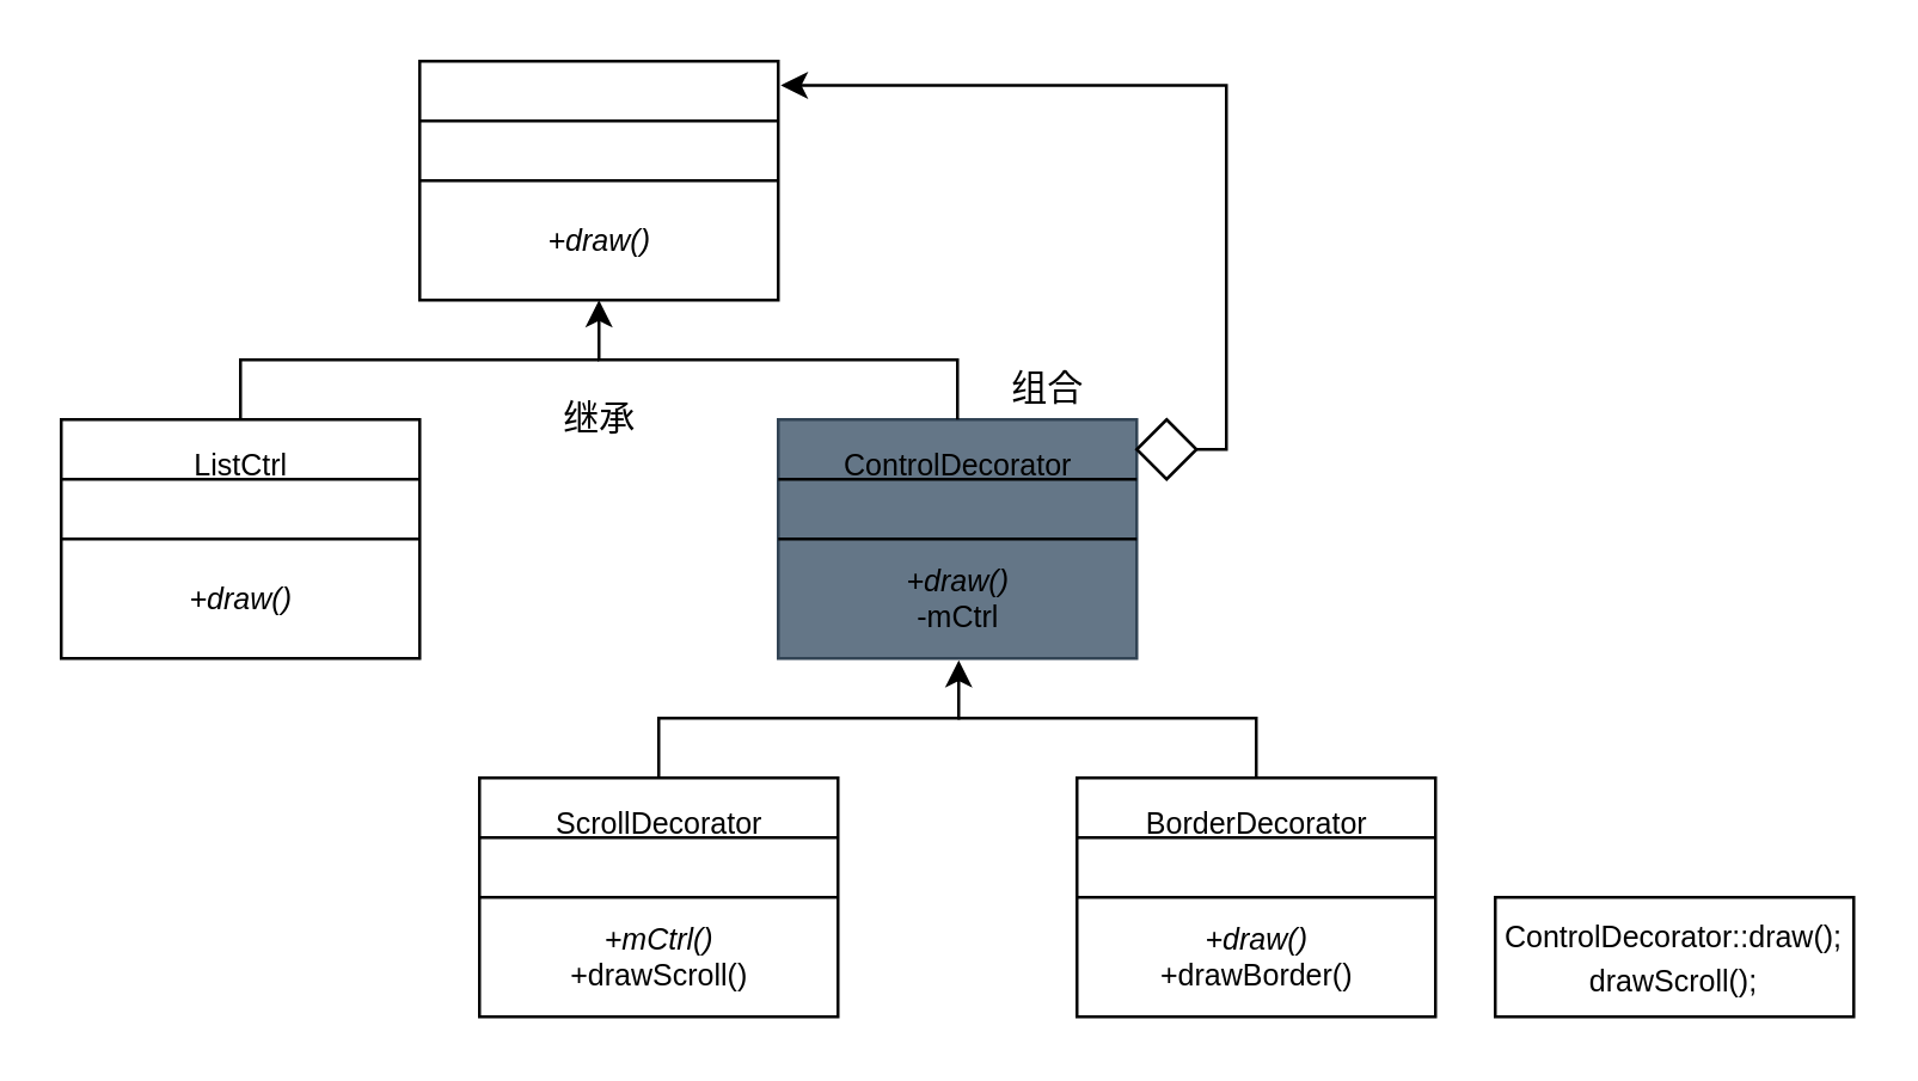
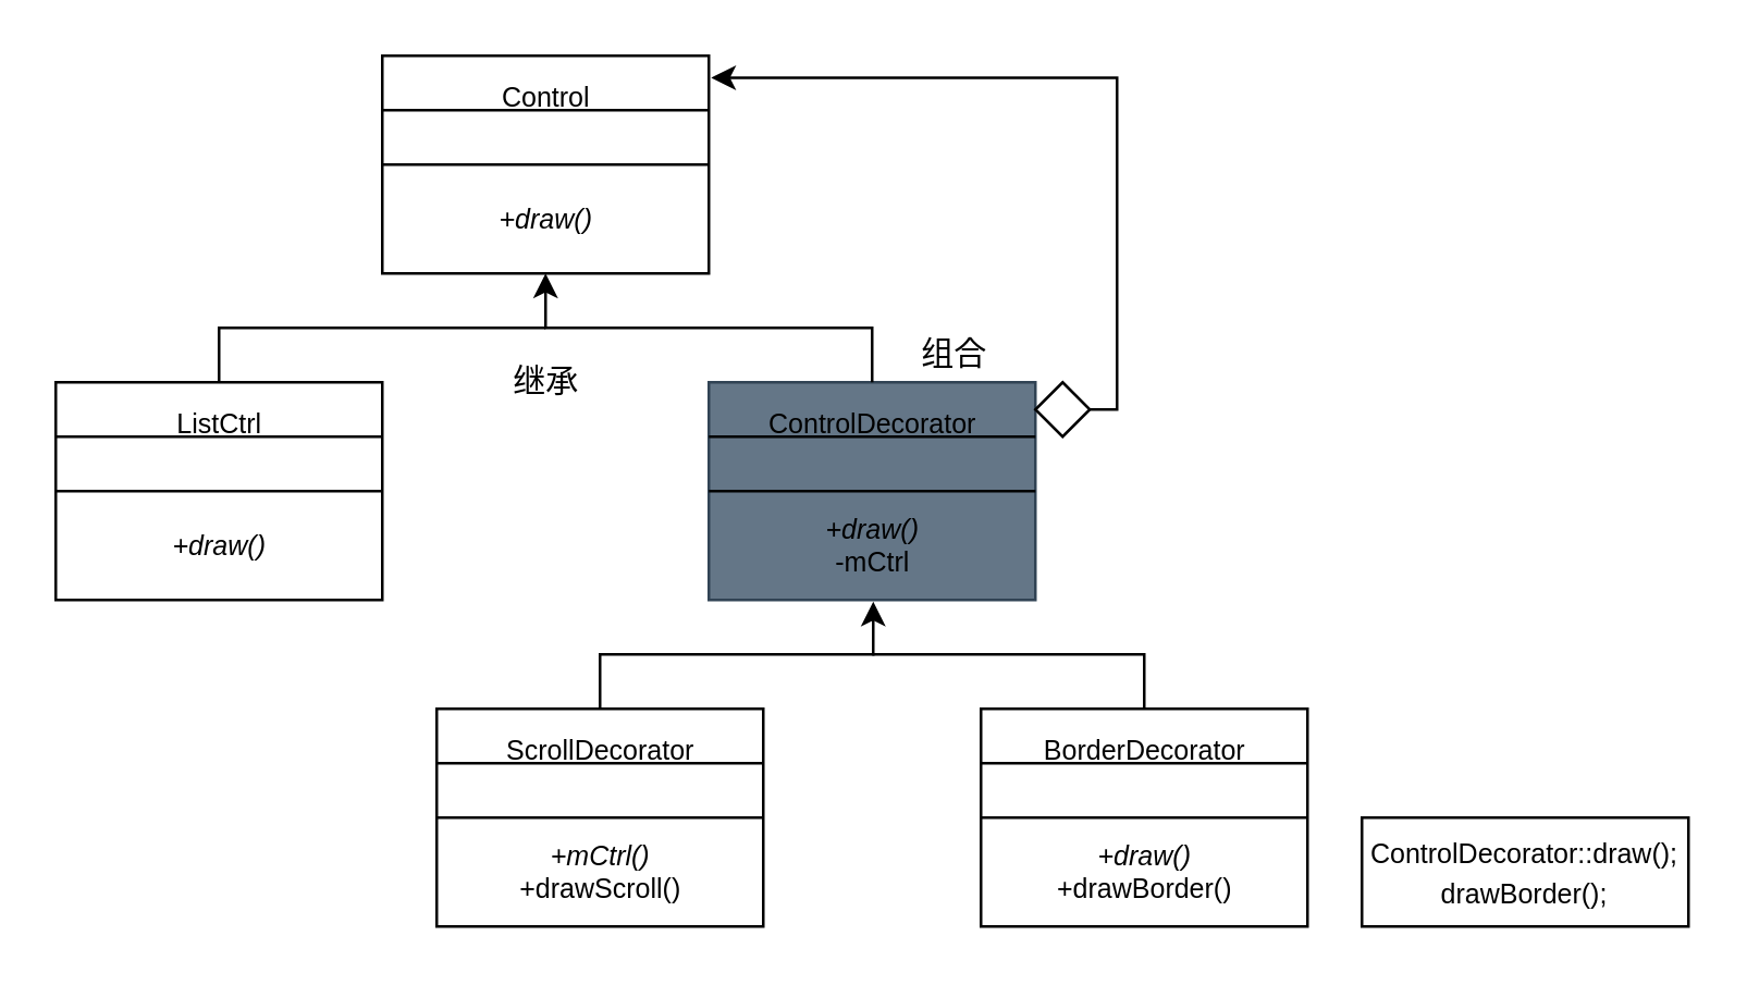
  <mxCell id="0" />
  <mxCell id="1" parent="0" />
  <mxCell id="2" value="" style="group" vertex="1" connectable="0" parent="1"><mxGeometry x="260" y="140" width="120" height="80" as="geometry" /></mxCell>
  <mxCell id="3" value="" style="whiteSpace=wrap;html=1;fontSize=10;fillColor=#647687;fontColor=#ffffff;strokeColor=#314354;" vertex="1" parent="2"><mxGeometry width="120" height="80" as="geometry" /></mxCell>
  <mxCell id="4" style="edgeStyle=none;html=1;exitX=0;exitY=0.25;exitDx=0;exitDy=0;entryX=1;entryY=0.25;entryDx=0;entryDy=0;fontSize=10;endArrow=none;endFill=0;" edge="1" parent="2" source="3" target="3"><mxGeometry relative="1" as="geometry" /></mxCell>
  <mxCell id="5" value="ControlDecorator" style="text;html=1;align=center;verticalAlign=middle;resizable=0;points=[];autosize=1;strokeColor=none;fillColor=none;fontSize=10;" vertex="1" parent="2"><mxGeometry x="10" width="100" height="30" as="geometry" /></mxCell>
  <mxCell id="6" value="&lt;i&gt;+draw()&lt;/i&gt;&lt;br&gt;-mCtrl" style="text;html=1;align=center;verticalAlign=middle;resizable=0;points=[];autosize=1;strokeColor=none;fillColor=none;fontSize=10;" vertex="1" parent="2"><mxGeometry x="30" y="40" width="60" height="40" as="geometry" /></mxCell>
  <mxCell id="7" style="edgeStyle=none;html=1;exitX=0;exitY=0.25;exitDx=0;exitDy=0;entryX=1;entryY=0.25;entryDx=0;entryDy=0;fontSize=10;endArrow=none;endFill=0;" edge="1" parent="2"><mxGeometry relative="1" as="geometry"><mxPoint y="40" as="sourcePoint" /><mxPoint x="120" y="40" as="targetPoint" /></mxGeometry></mxCell>
  <mxCell id="8" style="edgeStyle=orthogonalEdgeStyle;rounded=0;html=1;endArrow=none;endFill=0;" edge="1" parent="1" source="9"><mxGeometry relative="1" as="geometry"><mxPoint x="200" y="120" as="targetPoint" /><Array as="points"><mxPoint x="80" y="120" /></Array></mxGeometry></mxCell>
  <mxCell id="9" value="" style="whiteSpace=wrap;html=1;fontSize=10;" vertex="1" parent="1"><mxGeometry x="20" y="140" width="120" height="80" as="geometry" /></mxCell>
  <mxCell id="10" style="edgeStyle=none;html=1;exitX=0;exitY=0.25;exitDx=0;exitDy=0;entryX=1;entryY=0.25;entryDx=0;entryDy=0;fontSize=10;endArrow=none;endFill=0;" edge="1" parent="1" source="9" target="9"><mxGeometry relative="1" as="geometry" /></mxCell>
  <mxCell id="11" value="ListCtrl" style="text;html=1;align=center;verticalAlign=middle;resizable=0;points=[];autosize=1;strokeColor=none;fillColor=none;fontSize=10;" vertex="1" parent="1"><mxGeometry x="55" y="140" width="50" height="30" as="geometry" /></mxCell>
  <mxCell id="12" value="&lt;i&gt;+draw()&lt;/i&gt;" style="text;html=1;align=center;verticalAlign=middle;resizable=0;points=[];autosize=1;strokeColor=none;fillColor=none;fontSize=10;" vertex="1" parent="1"><mxGeometry x="50" y="185" width="60" height="30" as="geometry" /></mxCell>
  <mxCell id="13" style="edgeStyle=none;html=1;exitX=0;exitY=0.25;exitDx=0;exitDy=0;entryX=1;entryY=0.25;entryDx=0;entryDy=0;fontSize=10;endArrow=none;endFill=0;" edge="1" parent="1"><mxGeometry relative="1" as="geometry"><mxPoint x="20" y="180" as="sourcePoint" /><mxPoint x="140" y="180" as="targetPoint" /></mxGeometry></mxCell>
  <mxCell id="14" value="" style="whiteSpace=wrap;html=1;fontSize=10;" vertex="1" parent="1"><mxGeometry x="140" y="20" width="120" height="80" as="geometry" /></mxCell>
  <mxCell id="15" style="edgeStyle=none;html=1;exitX=0;exitY=0.25;exitDx=0;exitDy=0;entryX=1;entryY=0.25;entryDx=0;entryDy=0;fontSize=10;endArrow=none;endFill=0;" edge="1" parent="1" source="14" target="14"><mxGeometry relative="1" as="geometry" /></mxCell>
+ <mxCell id="16" value="Control" style="text;html=1;align=center;verticalAlign=middle;resizable=0;points=[];autosize=1;strokeColor=none;fillColor=none;fontSize=10;" vertex="1" parent="1"><mxGeometry x="170" y="20" width="60" height="30" as="geometry" /></mxCell>
  <mxCell id="17" value="&lt;i&gt;+draw()&lt;/i&gt;" style="text;html=1;align=center;verticalAlign=middle;resizable=0;points=[];autosize=1;strokeColor=none;fillColor=none;fontSize=10;" vertex="1" parent="1"><mxGeometry x="170" y="65" width="60" height="30" as="geometry" /></mxCell>
  <mxCell id="18" style="edgeStyle=none;html=1;exitX=0;exitY=0.25;exitDx=0;exitDy=0;entryX=1;entryY=0.25;entryDx=0;entryDy=0;fontSize=10;endArrow=none;endFill=0;" edge="1" parent="1"><mxGeometry relative="1" as="geometry"><mxPoint x="140" y="60" as="sourcePoint" /><mxPoint x="260" y="60" as="targetPoint" /></mxGeometry></mxCell>
  <mxCell id="19" style="edgeStyle=orthogonalEdgeStyle;html=1;entryX=0.5;entryY=1;entryDx=0;entryDy=0;rounded=0;" edge="1" parent="1" source="5" target="14"><mxGeometry relative="1" as="geometry"><Array as="points"><mxPoint x="320" y="120" /><mxPoint x="200" y="120" /></Array></mxGeometry></mxCell>
  <mxCell id="20" value="继承" style="text;html=1;align=center;verticalAlign=middle;resizable=0;points=[];autosize=1;strokeColor=none;fillColor=none;" vertex="1" parent="1"><mxGeometry x="175" y="125" width="50" height="30" as="geometry" /></mxCell>
  <mxCell id="21" style="edgeStyle=orthogonalEdgeStyle;rounded=0;html=1;entryX=1.007;entryY=0.101;entryDx=0;entryDy=0;entryPerimeter=0;endArrow=classic;endFill=1;" edge="1" parent="1" source="22" target="14"><mxGeometry relative="1" as="geometry"><Array as="points"><mxPoint x="410" y="150" /><mxPoint x="410" y="28" /></Array></mxGeometry></mxCell>
  <mxCell id="22" value="" style="rhombus;whiteSpace=wrap;html=1;" vertex="1" parent="1"><mxGeometry x="380" y="140" width="20" height="20" as="geometry" /></mxCell>
  <mxCell id="23" value="组合" style="text;html=1;align=center;verticalAlign=middle;resizable=0;points=[];autosize=1;strokeColor=none;fillColor=none;" vertex="1" parent="1"><mxGeometry x="325" y="115" width="50" height="30" as="geometry" /></mxCell>
  <mxCell id="24" value="" style="whiteSpace=wrap;html=1;fontSize=10;" vertex="1" parent="1"><mxGeometry x="160" y="260" width="120" height="80" as="geometry" /></mxCell>
  <mxCell id="25" style="edgeStyle=none;html=1;exitX=0;exitY=0.25;exitDx=0;exitDy=0;entryX=1;entryY=0.25;entryDx=0;entryDy=0;fontSize=10;endArrow=none;endFill=0;" edge="1" parent="1" source="24" target="24"><mxGeometry relative="1" as="geometry" /></mxCell>
  <mxCell id="26" style="edgeStyle=orthogonalEdgeStyle;rounded=0;html=1;entryX=0.507;entryY=1.015;entryDx=0;entryDy=0;entryPerimeter=0;endArrow=classic;endFill=1;" edge="1" parent="1" source="27" target="6"><mxGeometry relative="1" as="geometry"><Array as="points"><mxPoint x="220" y="240" /><mxPoint x="320" y="240" /></Array></mxGeometry></mxCell>
  <mxCell id="27" value="ScrollDecorator" style="text;html=1;align=center;verticalAlign=middle;resizable=0;points=[];autosize=1;strokeColor=none;fillColor=none;fontSize=10;" vertex="1" parent="1"><mxGeometry x="175" y="260" width="90" height="30" as="geometry" /></mxCell>
  <mxCell id="28" value="&lt;i&gt;+mCtrl()&lt;/i&gt;&lt;br&gt;+drawScroll()" style="text;html=1;align=center;verticalAlign=middle;resizable=0;points=[];autosize=1;strokeColor=none;fillColor=none;fontSize=10;" vertex="1" parent="1"><mxGeometry x="180" y="300" width="80" height="40" as="geometry" /></mxCell>
  <mxCell id="29" style="edgeStyle=none;html=1;exitX=0;exitY=0.25;exitDx=0;exitDy=0;entryX=1;entryY=0.25;entryDx=0;entryDy=0;fontSize=10;endArrow=none;endFill=0;" edge="1" parent="1"><mxGeometry relative="1" as="geometry"><mxPoint x="160" y="300" as="sourcePoint" /><mxPoint x="280" y="300" as="targetPoint" /></mxGeometry></mxCell>
  <mxCell id="30" value="" style="whiteSpace=wrap;html=1;fontSize=10;" vertex="1" parent="1"><mxGeometry x="360" y="260" width="120" height="80" as="geometry" /></mxCell>
  <mxCell id="31" style="edgeStyle=none;html=1;exitX=0;exitY=0.25;exitDx=0;exitDy=0;entryX=1;entryY=0.25;entryDx=0;entryDy=0;fontSize=10;endArrow=none;endFill=0;" edge="1" parent="1" source="30" target="30"><mxGeometry relative="1" as="geometry" /></mxCell>
  <mxCell id="32" style="edgeStyle=orthogonalEdgeStyle;rounded=0;html=1;endArrow=none;endFill=0;" edge="1" parent="1" source="33"><mxGeometry relative="1" as="geometry"><mxPoint x="320" y="240" as="targetPoint" /><Array as="points"><mxPoint x="420" y="240" /></Array></mxGeometry></mxCell>
  <mxCell id="33" value="BorderDecorator" style="text;html=1;align=center;verticalAlign=middle;resizable=0;points=[];autosize=1;strokeColor=none;fillColor=none;fontSize=10;" vertex="1" parent="1"><mxGeometry x="370" y="260" width="100" height="30" as="geometry" /></mxCell>
  <mxCell id="34" value="&lt;i&gt;+draw()&lt;/i&gt;&lt;br&gt;+drawBorder()" style="text;html=1;align=center;verticalAlign=middle;resizable=0;points=[];autosize=1;strokeColor=none;fillColor=none;fontSize=10;" vertex="1" parent="1"><mxGeometry x="375" y="300" width="90" height="40" as="geometry" /></mxCell>
  <mxCell id="35" style="edgeStyle=none;html=1;exitX=0;exitY=0.25;exitDx=0;exitDy=0;entryX=1;entryY=0.25;entryDx=0;entryDy=0;fontSize=10;endArrow=none;endFill=0;" edge="1" parent="1"><mxGeometry relative="1" as="geometry"><mxPoint x="360" y="300" as="sourcePoint" /><mxPoint x="480" y="300" as="targetPoint" /></mxGeometry></mxCell>
- <mxCell id="36" value="&lt;span style=&quot;font-size: 10px;&quot;&gt;ControlDecorator::draw();&lt;br&gt;drawScroll();&lt;br&gt;&lt;/span&gt;" style="whiteSpace=wrap;html=1;" vertex="1" parent="1"><mxGeometry x="500" y="300" width="120" height="40" as="geometry" /></mxCell>
+ <mxCell id="36" value="&lt;span style=&quot;font-size: 10px;&quot;&gt;ControlDecorator::draw();&lt;br&gt;drawBorder();&lt;br&gt;&lt;/span&gt;" style="whiteSpace=wrap;html=1;" vertex="1" parent="1"><mxGeometry x="500" y="300" width="120" height="40" as="geometry" /></mxCell>
